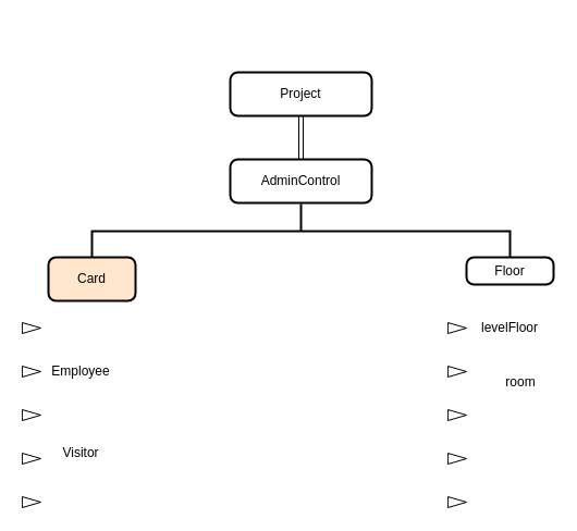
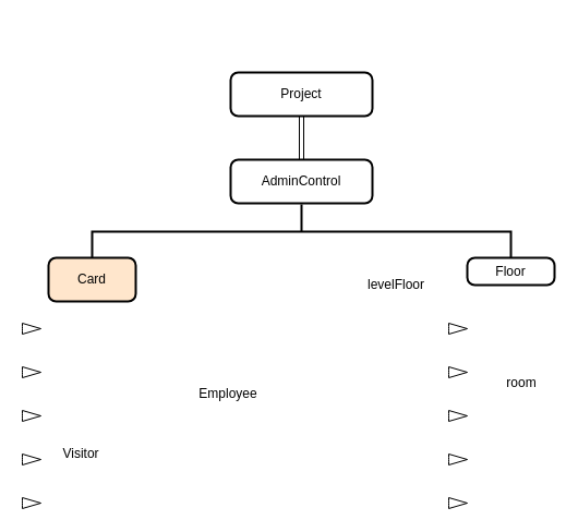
  <mxCell id="0" />
  <mxCell id="1" parent="0" />
  <mxCell id="2" value="Project" style="rounded=1;whiteSpace=wrap;html=1;absoluteArcSize=1;arcSize=14;strokeWidth=2;" vertex="1" parent="1"><mxGeometry x="211" y="66" width="130" height="40" as="geometry" /></mxCell>
  <mxCell id="3" value="AdminControl" style="rounded=1;whiteSpace=wrap;html=1;absoluteArcSize=1;arcSize=14;strokeWidth=2;" vertex="1" parent="1"><mxGeometry x="211" y="146" width="130" height="40" as="geometry" /></mxCell>
  <mxCell id="4" value="" style="shape=link;html=1;rounded=0;entryX=0.5;entryY=0;entryDx=0;entryDy=0;exitX=0.5;exitY=1;exitDx=0;exitDy=0;" edge="1" parent="1" source="2" target="3"><mxGeometry width="100" relative="1" as="geometry"><mxPoint x="251" y="116" as="sourcePoint" /><mxPoint x="351" y="116" as="targetPoint" /></mxGeometry></mxCell>
  <mxCell id="5" value="" style="strokeWidth=2;html=1;shape=mxgraph.flowchart.annotation_2;align=left;labelPosition=right;pointerEvents=1;rotation=90;" vertex="1" parent="1"><mxGeometry x="251" y="20" width="50" height="384" as="geometry" /></mxCell>
  <mxCell id="6" value="Card" style="rounded=1;whiteSpace=wrap;html=1;absoluteArcSize=1;arcSize=14;strokeWidth=2;fillColor=#ffe6cc;" vertex="1" parent="1"><mxGeometry x="44" y="236" width="80" height="40" as="geometry" /></mxCell>
  <mxCell id="7" value="Floor" style="rounded=1;whiteSpace=wrap;html=1;absoluteArcSize=1;arcSize=14;strokeWidth=2;" vertex="1" parent="1"><mxGeometry x="428" y="236" width="80" height="25" as="geometry" /></mxCell>
  <mxCell id="8" value="" style="html=1;shadow=0;dashed=0;align=center;verticalAlign=middle;shape=mxgraph.arrows2.arrow;dy=0.6;dx=40;notch=0;" vertex="1" parent="1"><mxGeometry x="20" y="296" width="17" height="10" as="geometry" /></mxCell>
  <mxCell id="9" value="" style="html=1;shadow=0;dashed=0;align=center;verticalAlign=middle;shape=mxgraph.arrows2.arrow;dy=0.6;dx=40;notch=0;" vertex="1" parent="1"><mxGeometry x="20" y="336" width="17" height="10" as="geometry" /></mxCell>
  <mxCell id="10" value="" style="html=1;shadow=0;dashed=0;align=center;verticalAlign=middle;shape=mxgraph.arrows2.arrow;dy=0.6;dx=40;notch=0;" vertex="1" parent="1"><mxGeometry x="20" y="376" width="17" height="10" as="geometry" /></mxCell>
  <mxCell id="11" value="" style="html=1;shadow=0;dashed=0;align=center;verticalAlign=middle;shape=mxgraph.arrows2.arrow;dy=0.6;dx=40;notch=0;" vertex="1" parent="1"><mxGeometry x="20" y="456" width="17" height="10" as="geometry" /></mxCell>
  <mxCell id="12" value="" style="html=1;shadow=0;dashed=0;align=center;verticalAlign=middle;shape=mxgraph.arrows2.arrow;dy=0.6;dx=40;notch=0;" vertex="1" parent="1"><mxGeometry x="20" y="416" width="17" height="10" as="geometry" /></mxCell>
- <mxCell id="13" value="Employee" style="text;html=1;align=center;verticalAlign=middle;whiteSpace=wrap;rounded=0;" vertex="1" parent="1"><mxGeometry x="44" y="326" width="60" height="30" as="geometry" /></mxCell>
+ <mxCell id="13" value="Employee" style="text;html=1;align=center;verticalAlign=middle;whiteSpace=wrap;rounded=0;" vertex="1" parent="1"><mxGeometry x="179" y="346" width="60" height="30" as="geometry" /></mxCell>
  <mxCell id="14" value="Visitor" style="text;html=1;align=center;verticalAlign=middle;whiteSpace=wrap;rounded=0;" vertex="1" parent="1"><mxGeometry x="44" y="401" width="60" height="30" as="geometry" /></mxCell>
  <mxCell id="15" value="" style="html=1;shadow=0;dashed=0;align=center;verticalAlign=middle;shape=mxgraph.arrows2.arrow;dy=0.6;dx=40;notch=0;" vertex="1" parent="1"><mxGeometry x="411" y="296" width="17" height="10" as="geometry" /></mxCell>
  <mxCell id="16" value="" style="html=1;shadow=0;dashed=0;align=center;verticalAlign=middle;shape=mxgraph.arrows2.arrow;dy=0.6;dx=40;notch=0;" vertex="1" parent="1"><mxGeometry x="411" y="336" width="17" height="10" as="geometry" /></mxCell>
  <mxCell id="17" value="" style="html=1;shadow=0;dashed=0;align=center;verticalAlign=middle;shape=mxgraph.arrows2.arrow;dy=0.6;dx=40;notch=0;" vertex="1" parent="1"><mxGeometry x="411" y="376" width="17" height="10" as="geometry" /></mxCell>
  <mxCell id="18" value="" style="html=1;shadow=0;dashed=0;align=center;verticalAlign=middle;shape=mxgraph.arrows2.arrow;dy=0.6;dx=40;notch=0;" vertex="1" parent="1"><mxGeometry x="411" y="456" width="17" height="10" as="geometry" /></mxCell>
  <mxCell id="19" value="" style="html=1;shadow=0;dashed=0;align=center;verticalAlign=middle;shape=mxgraph.arrows2.arrow;dy=0.6;dx=40;notch=0;" vertex="1" parent="1"><mxGeometry x="411" y="416" width="17" height="10" as="geometry" /></mxCell>
- <mxCell id="20" value="levelFloor" style="text;html=1;align=center;verticalAlign=middle;whiteSpace=wrap;rounded=0;" vertex="1" parent="1"><mxGeometry x="438" y="286" width="60" height="30" as="geometry" /></mxCell>
+ <mxCell id="20" value="levelFloor" style="text;html=1;align=center;verticalAlign=middle;whiteSpace=wrap;rounded=0;" vertex="1" parent="1"><mxGeometry x="333" y="246" width="60" height="30" as="geometry" /></mxCell>
  <mxCell id="21" value="room" style="text;html=1;align=center;verticalAlign=middle;whiteSpace=wrap;rounded=0;" vertex="1" parent="1"><mxGeometry x="448" y="336" width="60" height="30" as="geometry" /></mxCell>
